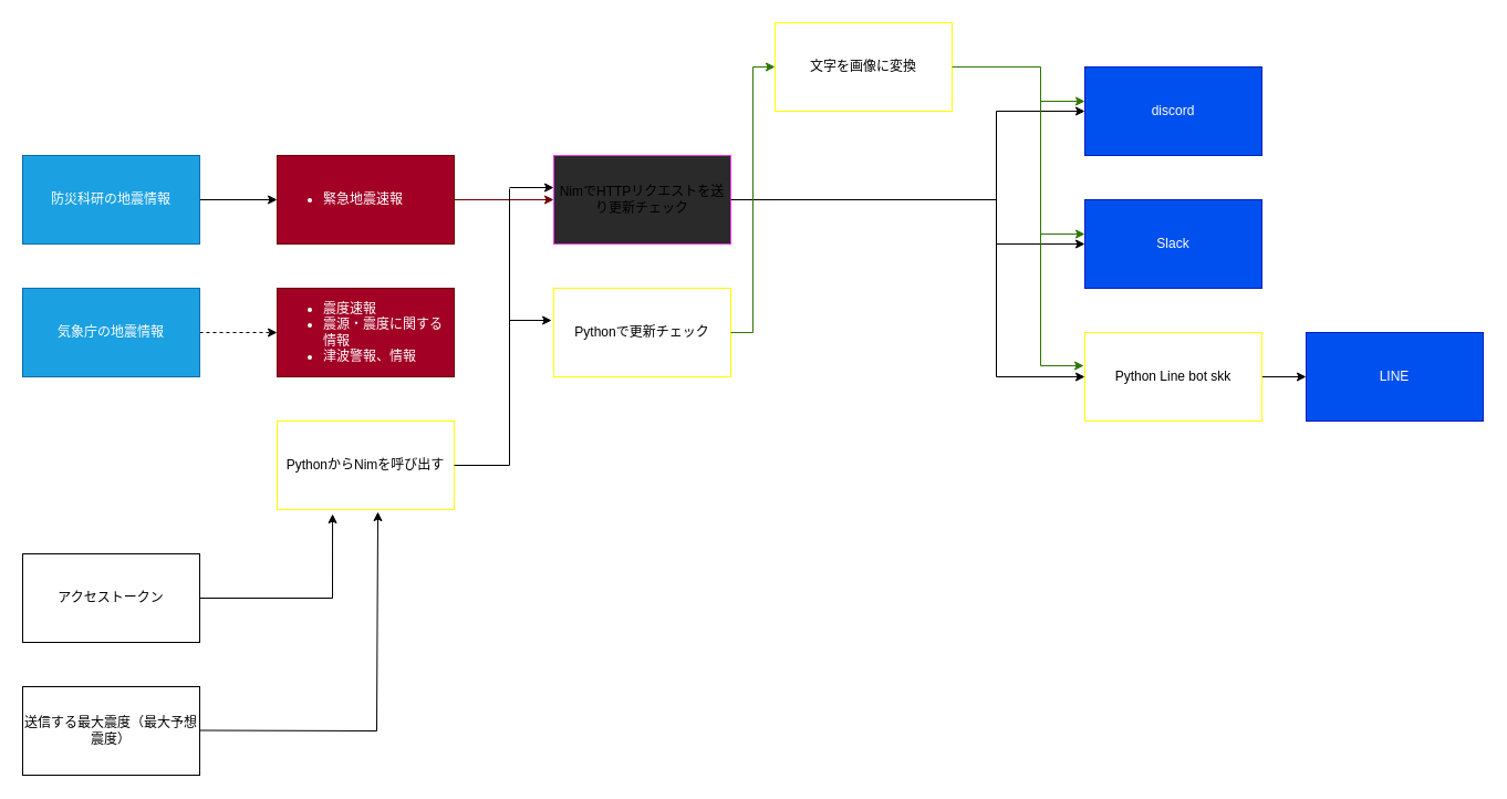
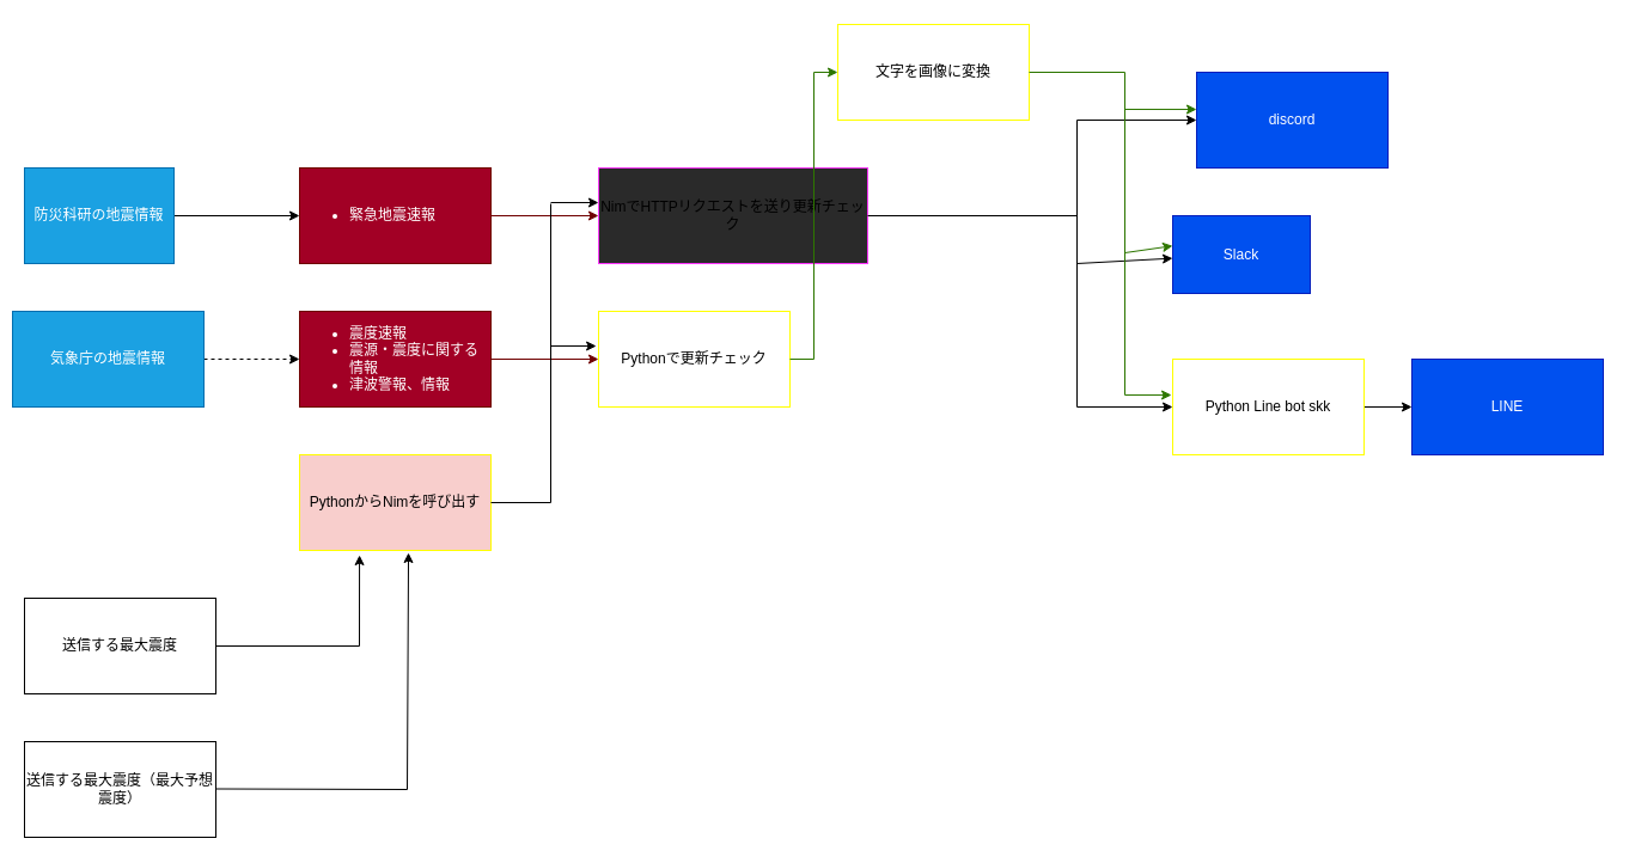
  <mxCell id="0" />
  <mxCell id="1" parent="0" />
  <mxCell id="2" value="" style="edgeStyle=none;rounded=0;orthogonalLoop=1;jettySize=auto;html=1;" edge="1" parent="1" source="3" target="7"><mxGeometry relative="1" as="geometry" /></mxCell>
- <mxCell id="3" value="防災科研の地震情報" style="rounded=0;whiteSpace=wrap;html=1;fillColor=#1ba1e2;strokeColor=#006EAF;fontColor=#ffffff;" vertex="1" parent="1"><mxGeometry x="20" y="140" width="160" height="80" as="geometry" /></mxCell>
+ <mxCell id="3" value="防災科研の地震情報" style="rounded=0;whiteSpace=wrap;html=1;fillColor=#1ba1e2;strokeColor=#006EAF;fontColor=#ffffff;" vertex="1" parent="1"><mxGeometry x="20" y="140" width="125" height="80" as="geometry" /></mxCell>
  <mxCell id="4" value="" style="edgeStyle=none;rounded=0;orthogonalLoop=1;jettySize=auto;html=1;dashed=1;" edge="1" parent="1" source="5" target="9"><mxGeometry relative="1" as="geometry" /></mxCell>
- <mxCell id="5" value="気象庁の地震情報" style="rounded=0;whiteSpace=wrap;html=1;fillColor=#1ba1e2;strokeColor=#006EAF;fontColor=#ffffff;" vertex="1" parent="1"><mxGeometry x="20" y="260" width="160" height="80" as="geometry" /></mxCell>
+ <mxCell id="5" value="気象庁の地震情報" style="rounded=0;whiteSpace=wrap;html=1;fillColor=#1ba1e2;strokeColor=#006EAF;fontColor=#ffffff;" vertex="1" parent="1"><mxGeometry x="10" y="260" width="160" height="80" as="geometry" /></mxCell>
  <mxCell id="6" value="" style="edgeStyle=none;rounded=0;orthogonalLoop=1;jettySize=auto;html=1;entryX=0;entryY=0.5;entryDx=0;entryDy=0;exitX=1;exitY=0.5;exitDx=0;exitDy=0;fillColor=#a20025;strokeColor=#6F0000;" edge="1" parent="1" source="7" target="10"><mxGeometry relative="1" as="geometry"><mxPoint x="490" y="180" as="targetPoint" /></mxGeometry></mxCell>
  <mxCell id="7" value="&lt;ul&gt;&lt;li&gt;緊急地震速報&lt;span style=&quot;color: rgba(0 , 0 , 0 , 0) ; font-family: monospace ; font-size: 0px&quot;&gt;%3CmxGraphModel%3E%3Croot%3E%3CmxCell%20id%3D%220%22%2F%3E%3CmxCell%20id%3D%221%22%20parent%3D%220%22%2F%3E%3CmxCell%20id%3D%222%22%20value%3D%22%22%20style%3D%22rounded%3D0%3BwhiteSpace%3Dwrap%3Bhtml%3D1%3B%22%20vertex%3D%221%22%20parent%3D%221%22%3E%3CmxGeometry%20x%3D%2240%22%20y%3D%2280%22%20width%3D%22160%22%20height%3D%2280%22%20as%3D%22geometry%22%2F%3E%3C%2FmxCell%3E%3C%2Froot%3E%3C%2FmxGraphModel%3E&lt;/span&gt;&lt;/li&gt;&lt;/ul&gt;" style="rounded=0;whiteSpace=wrap;html=1;align=left;fillColor=#a20025;strokeColor=#6F0000;fontColor=#ffffff;" vertex="1" parent="1"><mxGeometry x="250" y="140" width="160" height="80" as="geometry" /></mxCell>
+ <mxCell id="8" value="" style="edgeStyle=none;rounded=0;orthogonalLoop=1;jettySize=auto;html=1;entryX=0;entryY=0.5;entryDx=0;entryDy=0;fillColor=#a20025;strokeColor=#6F0000;" edge="1" parent="1" source="9" target="11"><mxGeometry relative="1" as="geometry"><mxPoint x="490" y="300" as="targetPoint" /></mxGeometry></mxCell>
  <mxCell id="9" value="&lt;ul&gt;&lt;li&gt;震度速報&lt;/li&gt;&lt;li&gt;震源・震度に関する情報&amp;nbsp;&lt;/li&gt;&lt;li&gt;津波警報、情報&lt;/li&gt;&lt;/ul&gt;" style="rounded=0;whiteSpace=wrap;html=1;align=left;fillColor=#a20025;strokeColor=#6F0000;fontColor=#ffffff;" vertex="1" parent="1"><mxGeometry x="250" y="260" width="160" height="80" as="geometry" /></mxCell>
- <mxCell id="10" value="NimでHTTPリクエストを送り更新チェック" style="rounded=0;whiteSpace=wrap;html=1;fillColor=#2A2A2A;strokeColor=#FF33FF;" vertex="1" parent="1"><mxGeometry x="500" y="140" width="160" height="80" as="geometry" /></mxCell>
+ <mxCell id="10" value="NimでHTTPリクエストを送り更新チェック" style="rounded=0;whiteSpace=wrap;html=1;fillColor=#2A2A2A;strokeColor=#FF33FF;" vertex="1" parent="1"><mxGeometry x="500" y="140" width="225" height="80" as="geometry" /></mxCell>
  <mxCell id="11" value="Pythonで更新チェック" style="rounded=0;whiteSpace=wrap;html=1;strokeColor=#FFFF00;" vertex="1" parent="1"><mxGeometry x="500" y="260" width="160" height="80" as="geometry" /></mxCell>
- <mxCell id="12" value="PythonからNimを呼び出す" style="rounded=0;whiteSpace=wrap;html=1;strokeColor=#FFFF00;" vertex="1" parent="1"><mxGeometry x="250" y="380" width="160" height="80" as="geometry" /></mxCell>
+ <mxCell id="12" value="PythonからNimを呼び出す" style="rounded=0;whiteSpace=wrap;html=1;strokeColor=#FFFF00;fillColor=#f8cecc;" vertex="1" parent="1"><mxGeometry x="250" y="380" width="160" height="80" as="geometry" /></mxCell>
  <mxCell id="13" value="" style="endArrow=none;html=1;entryX=1;entryY=0.5;entryDx=0;entryDy=0;" edge="1" parent="1" target="12"><mxGeometry width="50" height="50" relative="1" as="geometry"><mxPoint x="460" y="420" as="sourcePoint" /><mxPoint x="430" y="180" as="targetPoint" /></mxGeometry></mxCell>
  <mxCell id="14" value="" style="endArrow=none;html=1;" edge="1" parent="1"><mxGeometry width="50" height="50" relative="1" as="geometry"><mxPoint x="460" y="420" as="sourcePoint" /><mxPoint x="460" y="170" as="targetPoint" /></mxGeometry></mxCell>
  <mxCell id="15" value="" style="endArrow=classic;html=1;entryX=-0.012;entryY=0.363;entryDx=0;entryDy=0;entryPerimeter=0;" edge="1" parent="1" target="11"><mxGeometry width="50" height="50" relative="1" as="geometry"><mxPoint x="460" y="289" as="sourcePoint" /><mxPoint x="430" y="180" as="targetPoint" /></mxGeometry></mxCell>
  <mxCell id="16" value="" style="endArrow=classic;html=1;entryX=0;entryY=0.363;entryDx=0;entryDy=0;entryPerimeter=0;" edge="1" parent="1" target="10"><mxGeometry width="50" height="50" relative="1" as="geometry"><mxPoint x="460" y="169" as="sourcePoint" /><mxPoint x="430" y="180" as="targetPoint" /></mxGeometry></mxCell>
- <mxCell id="17" value="discord" style="rounded=0;whiteSpace=wrap;html=1;fillColor=#0050ef;strokeColor=#001DBC;fontColor=#ffffff;" vertex="1" parent="1"><mxGeometry x="980" y="60" width="160" height="80" as="geometry" /></mxCell>
- <mxCell id="18" value="Slack" style="rounded=0;whiteSpace=wrap;html=1;fillColor=#0050ef;strokeColor=#001DBC;fontColor=#ffffff;" vertex="1" parent="1"><mxGeometry x="980" y="180" width="160" height="80" as="geometry" /></mxCell>
+ <mxCell id="17" value="discord" style="rounded=0;whiteSpace=wrap;html=1;fillColor=#0050ef;strokeColor=#001DBC;fontColor=#ffffff;" vertex="1" parent="1"><mxGeometry x="1000" y="60" width="160" height="80" as="geometry" /></mxCell>
+ <mxCell id="18" value="Slack" style="rounded=0;whiteSpace=wrap;html=1;fillColor=#0050ef;strokeColor=#001DBC;fontColor=#ffffff;" vertex="1" parent="1"><mxGeometry x="980" y="180" width="115" height="65" as="geometry" /></mxCell>
  <mxCell id="19" value="LINE&lt;span style=&quot;color: rgba(0 , 0 , 0 , 0) ; font-family: monospace ; font-size: 0px&quot;&gt;%3CmxGraphModel%3E%3Croot%3E%3CmxCell%20id%3D%220%22%2F%3E%3CmxCell%20id%3D%221%22%20parent%3D%220%22%2F%3E%3CmxCell%20id%3D%222%22%20value%3D%22%22%20style%3D%22rounded%3D0%3BwhiteSpace%3Dwrap%3Bhtml%3D1%3B%22%20vertex%3D%221%22%20parent%3D%221%22%3E%3CmxGeometry%20x%3D%221000%22%20y%3D%2280%22%20width%3D%22160%22%20height%3D%2280%22%20as%3D%22geometry%22%2F%3E%3C%2FmxCell%3E%3C%2Froot%3E%3C%2FmxGraphModel%3E&lt;/span&gt;" style="rounded=0;whiteSpace=wrap;html=1;fillColor=#0050ef;strokeColor=#001DBC;fontColor=#ffffff;" vertex="1" parent="1"><mxGeometry x="1180" y="300" width="160" height="80" as="geometry" /></mxCell>
  <mxCell id="20" value="" style="edgeStyle=none;rounded=0;orthogonalLoop=1;jettySize=auto;html=1;" edge="1" parent="1" source="21" target="19"><mxGeometry relative="1" as="geometry" /></mxCell>
  <mxCell id="21" value="Python Line bot skk" style="rounded=0;whiteSpace=wrap;html=1;strokeColor=#FFFF00;" vertex="1" parent="1"><mxGeometry x="980" y="300" width="160" height="80" as="geometry" /></mxCell>
  <mxCell id="22" value="" style="endArrow=none;html=1;exitX=1;exitY=0.5;exitDx=0;exitDy=0;" edge="1" parent="1" source="10"><mxGeometry width="50" height="50" relative="1" as="geometry"><mxPoint x="720" y="290" as="sourcePoint" /><mxPoint x="900" y="180" as="targetPoint" /></mxGeometry></mxCell>
  <mxCell id="23" value="" style="endArrow=none;html=1;" edge="1" parent="1"><mxGeometry width="50" height="50" relative="1" as="geometry"><mxPoint x="900" y="340" as="sourcePoint" /><mxPoint x="900" y="100" as="targetPoint" /></mxGeometry></mxCell>
  <mxCell id="24" value="" style="endArrow=classic;html=1;entryX=0;entryY=0.5;entryDx=0;entryDy=0;" edge="1" parent="1" target="17"><mxGeometry width="50" height="50" relative="1" as="geometry"><mxPoint x="900" y="100" as="sourcePoint" /><mxPoint x="770" y="240" as="targetPoint" /></mxGeometry></mxCell>
  <mxCell id="25" value="" style="endArrow=classic;html=1;" edge="1" parent="1" target="18"><mxGeometry width="50" height="50" relative="1" as="geometry"><mxPoint x="900" y="220" as="sourcePoint" /><mxPoint x="770" y="240" as="targetPoint" /></mxGeometry></mxCell>
  <mxCell id="26" value="" style="endArrow=classic;html=1;entryX=0;entryY=0.5;entryDx=0;entryDy=0;" edge="1" parent="1" target="21"><mxGeometry width="50" height="50" relative="1" as="geometry"><mxPoint x="900" y="340" as="sourcePoint" /><mxPoint x="690" y="240" as="targetPoint" /></mxGeometry></mxCell>
  <mxCell id="27" value="文字を画像に変換" style="rounded=0;whiteSpace=wrap;html=1;strokeColor=#FFFF00;" vertex="1" parent="1"><mxGeometry x="700" y="20" width="160" height="80" as="geometry" /></mxCell>
  <mxCell id="28" value="" style="endArrow=none;html=1;fillColor=#60a917;strokeColor=#2D7600;" edge="1" parent="1"><mxGeometry width="50" height="50" relative="1" as="geometry"><mxPoint x="680" y="300" as="sourcePoint" /><mxPoint x="680" y="60" as="targetPoint" /></mxGeometry></mxCell>
  <mxCell id="29" value="" style="endArrow=none;html=1;exitX=1;exitY=0.5;exitDx=0;exitDy=0;fillColor=#60a917;strokeColor=#2D7600;" edge="1" parent="1" source="11"><mxGeometry width="50" height="50" relative="1" as="geometry"><mxPoint x="690" y="290" as="sourcePoint" /><mxPoint x="680" y="300" as="targetPoint" /></mxGeometry></mxCell>
  <mxCell id="30" value="" style="endArrow=classic;html=1;entryX=0;entryY=0.5;entryDx=0;entryDy=0;fillColor=#60a917;strokeColor=#2D7600;" edge="1" parent="1" target="27"><mxGeometry width="50" height="50" relative="1" as="geometry"><mxPoint x="680" y="60" as="sourcePoint" /><mxPoint x="740" y="240" as="targetPoint" /></mxGeometry></mxCell>
  <mxCell id="31" value="" style="endArrow=none;html=1;entryX=1;entryY=0.5;entryDx=0;entryDy=0;fillColor=#60a917;strokeColor=#2D7600;" edge="1" parent="1" target="27"><mxGeometry width="50" height="50" relative="1" as="geometry"><mxPoint x="940" y="60" as="sourcePoint" /><mxPoint x="740" y="240" as="targetPoint" /></mxGeometry></mxCell>
  <mxCell id="32" value="" style="endArrow=none;html=1;fillColor=#60a917;strokeColor=#2D7600;" edge="1" parent="1"><mxGeometry width="50" height="50" relative="1" as="geometry"><mxPoint x="940" y="330" as="sourcePoint" /><mxPoint x="940" y="60" as="targetPoint" /></mxGeometry></mxCell>
  <mxCell id="33" value="" style="endArrow=classic;html=1;entryX=0;entryY=0.388;entryDx=0;entryDy=0;entryPerimeter=0;fillColor=#60a917;strokeColor=#2D7600;" edge="1" parent="1" target="17"><mxGeometry width="50" height="50" relative="1" as="geometry"><mxPoint x="940" y="91" as="sourcePoint" /><mxPoint x="970" y="240" as="targetPoint" /></mxGeometry></mxCell>
  <mxCell id="34" value="" style="endArrow=classic;html=1;entryX=0;entryY=0.388;entryDx=0;entryDy=0;entryPerimeter=0;fillColor=#60a917;strokeColor=#2D7600;" edge="1" parent="1" target="18"><mxGeometry width="50" height="50" relative="1" as="geometry"><mxPoint x="940" y="211" as="sourcePoint" /><mxPoint x="970" y="240" as="targetPoint" /></mxGeometry></mxCell>
  <mxCell id="35" value="" style="endArrow=classic;html=1;entryX=-0.006;entryY=0.375;entryDx=0;entryDy=0;entryPerimeter=0;fillColor=#60a917;strokeColor=#2D7600;" edge="1" parent="1" target="21"><mxGeometry width="50" height="50" relative="1" as="geometry"><mxPoint x="940" y="330" as="sourcePoint" /><mxPoint x="970" y="240" as="targetPoint" /></mxGeometry></mxCell>
- <mxCell id="36" value="アクセストークン" style="rounded=0;whiteSpace=wrap;html=1;" vertex="1" parent="1"><mxGeometry x="20" y="500" width="160" height="80" as="geometry" /></mxCell>
+ <mxCell id="36" value="送信する最大震度" style="rounded=0;whiteSpace=wrap;html=1;" vertex="1" parent="1"><mxGeometry x="20" y="500" width="160" height="80" as="geometry" /></mxCell>
  <mxCell id="37" value="送信する最大震度（最大予想震度）" style="rounded=0;whiteSpace=wrap;html=1;" vertex="1" parent="1"><mxGeometry x="20" y="620" width="160" height="80" as="geometry" /></mxCell>
  <mxCell id="38" value="" style="endArrow=none;html=1;exitX=1;exitY=0.5;exitDx=0;exitDy=0;" edge="1" parent="1" source="36"><mxGeometry width="50" height="50" relative="1" as="geometry"><mxPoint x="330" y="570" as="sourcePoint" /><mxPoint x="300" y="540" as="targetPoint" /></mxGeometry></mxCell>
  <mxCell id="39" value="" style="endArrow=none;html=1;exitX=1;exitY=0.5;exitDx=0;exitDy=0;" edge="1" parent="1"><mxGeometry width="50" height="50" relative="1" as="geometry"><mxPoint x="180" y="659.5" as="sourcePoint" /><mxPoint x="340" y="660" as="targetPoint" /></mxGeometry></mxCell>
  <mxCell id="40" value="" style="endArrow=classic;html=1;entryX=0.313;entryY=1.05;entryDx=0;entryDy=0;entryPerimeter=0;" edge="1" parent="1" target="12"><mxGeometry width="50" height="50" relative="1" as="geometry"><mxPoint x="300" y="540" as="sourcePoint" /><mxPoint x="380" y="520" as="targetPoint" /></mxGeometry></mxCell>
  <mxCell id="41" value="" style="endArrow=classic;html=1;entryX=0.569;entryY=1.025;entryDx=0;entryDy=0;entryPerimeter=0;" edge="1" parent="1" target="12"><mxGeometry width="50" height="50" relative="1" as="geometry"><mxPoint x="340" y="660" as="sourcePoint" /><mxPoint x="380" y="520" as="targetPoint" /></mxGeometry></mxCell>
